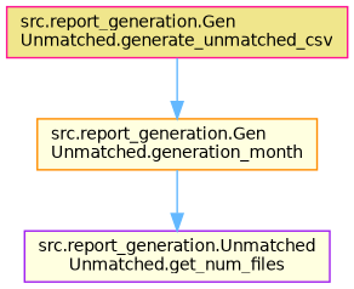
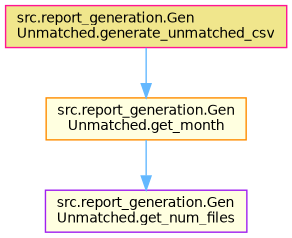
  digraph {
    rankdir=TB
    node [fillcolor=lightyellow fontname=Helvetica fontsize=10 shape=box style=filled]
    edge [color=steelblue1 fontname=Helvetica fontsize=10 labelfontname=Helvetica labelfontsize=10 style=solid]
    n1 [color=deeppink fillcolor=khaki fontcolor=black height=0.2 label="src.report_generation.Gen\lUnmatched.generate_unmatched_csv" width=0.4]
-   n2 [color=darkorange height=0.2 label="src.report_generation.Gen\lUnmatched.generation_month" width=0.4]
-   n3 [color=purple height=0.2 label="src.report_generation.Unmatched\lUnmatched.get_num_files" width=0.4]
+   n2 [color=darkorange height=0.2 label="src.report_generation.Gen\lUnmatched.get_month" width=0.4]
+   n3 [color=purple height=0.2 label="src.report_generation.Gen\lUnmatched.get_num_files" width=0.4]
    n1 -> n2
    n2 -> n3
  }
